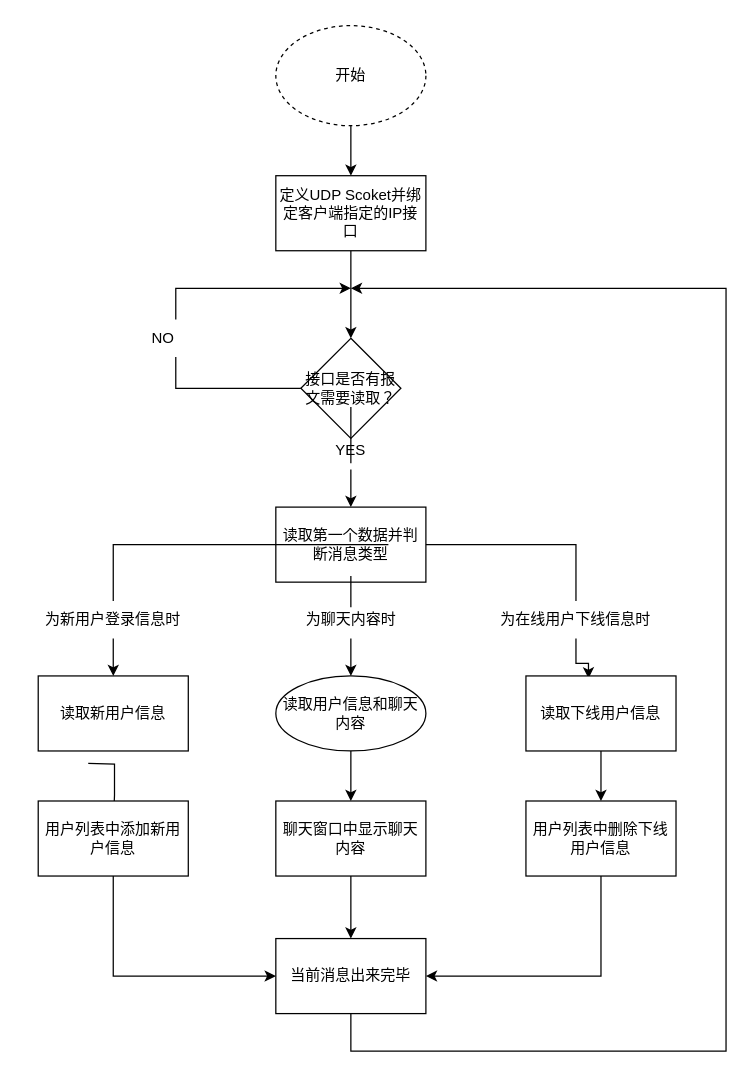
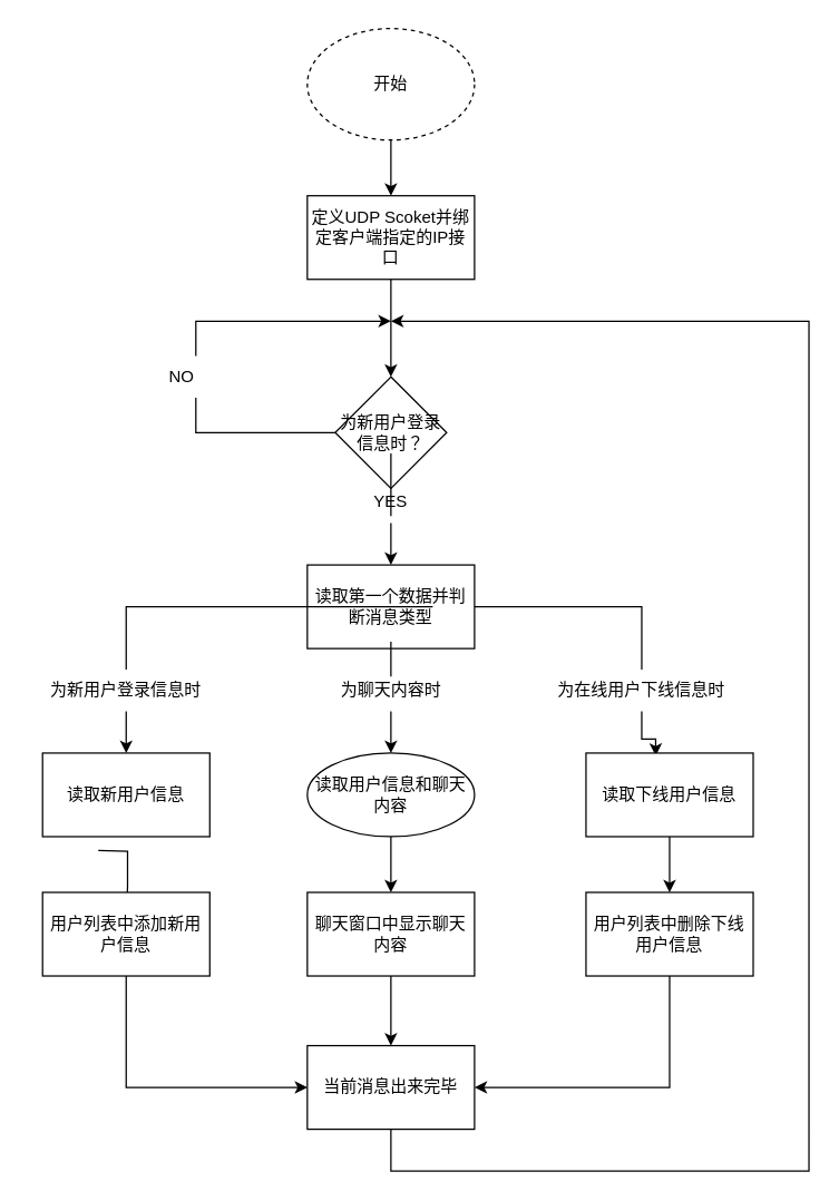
  <mxCell id="0" />
  <mxCell id="1" parent="0" />
  <mxCell id="2" style="edgeStyle=orthogonalEdgeStyle;rounded=0;orthogonalLoop=1;jettySize=auto;html=1;entryX=0.5;entryY=0;entryDx=0;entryDy=0;" parent="1" source="3" target="5" edge="1"><mxGeometry relative="1" as="geometry" /></mxCell>
  <mxCell id="3" value="开始" style="ellipse;whiteSpace=wrap;html=1;dashed=1;" parent="1" vertex="1"><mxGeometry x="220" y="20" width="120" height="80" as="geometry" /></mxCell>
  <mxCell id="4" value="" style="edgeStyle=orthogonalEdgeStyle;rounded=0;orthogonalLoop=1;jettySize=auto;html=1;" parent="1" source="5" target="8" edge="1"><mxGeometry relative="1" as="geometry" /></mxCell>
  <mxCell id="5" value="定义UDP Scoket并绑定客户端指定的IP接口" style="rounded=0;whiteSpace=wrap;html=1;" parent="1" vertex="1"><mxGeometry x="220" y="140" width="120" height="60" as="geometry" /></mxCell>
  <mxCell id="6" style="edgeStyle=orthogonalEdgeStyle;rounded=0;orthogonalLoop=1;jettySize=auto;html=1;startArrow=none;" parent="1" source="33" edge="1"><mxGeometry relative="1" as="geometry"><mxPoint x="280" y="230" as="targetPoint" /><Array as="points"><mxPoint x="140" y="230" /></Array></mxGeometry></mxCell>
  <mxCell id="7" style="edgeStyle=orthogonalEdgeStyle;rounded=0;orthogonalLoop=1;jettySize=auto;html=1;entryX=0.5;entryY=0;entryDx=0;entryDy=0;startArrow=none;" parent="1" source="35" target="12" edge="1"><mxGeometry relative="1" as="geometry" /></mxCell>
- <mxCell id="8" value="接口是否有报文需要读取？" style="rhombus;whiteSpace=wrap;html=1;rounded=0;" parent="1" vertex="1"><mxGeometry x="240" y="270" width="80" height="80" as="geometry" /></mxCell>
+ <mxCell id="8" value="为新用户登录信息时？" style="rhombus;whiteSpace=wrap;html=1;rounded=0;" parent="1" vertex="1"><mxGeometry x="240" y="270" width="80" height="80" as="geometry" /></mxCell>
  <mxCell id="9" value="" style="edgeStyle=orthogonalEdgeStyle;rounded=0;orthogonalLoop=1;jettySize=auto;html=1;startArrow=none;" parent="1" source="27" target="14" edge="1"><mxGeometry relative="1" as="geometry" /></mxCell>
  <mxCell id="10" style="edgeStyle=orthogonalEdgeStyle;rounded=0;orthogonalLoop=1;jettySize=auto;html=1;entryX=0.417;entryY=0.033;entryDx=0;entryDy=0;entryPerimeter=0;startArrow=none;" parent="1" source="29" target="20" edge="1"><mxGeometry relative="1" as="geometry" /></mxCell>
  <mxCell id="11" style="edgeStyle=orthogonalEdgeStyle;rounded=0;orthogonalLoop=1;jettySize=auto;html=1;entryX=0.5;entryY=0;entryDx=0;entryDy=0;startArrow=none;" parent="1" source="31" target="24" edge="1"><mxGeometry relative="1" as="geometry" /></mxCell>
  <mxCell id="12" value="读取第一个数据并判断消息类型" style="whiteSpace=wrap;html=1;rounded=0;" parent="1" vertex="1"><mxGeometry x="220" y="405" width="120" height="60" as="geometry" /></mxCell>
  <mxCell id="13" value="" style="edgeStyle=orthogonalEdgeStyle;rounded=0;orthogonalLoop=1;jettySize=auto;html=1;" parent="1" source="14" target="16" edge="1"><mxGeometry relative="1" as="geometry" /></mxCell>
  <mxCell id="14" value="读取用户信息和聊天内容" style="ellipse;whiteSpace=wrap;html=1;" parent="1" vertex="1"><mxGeometry x="220" y="540" width="120" height="60" as="geometry" /></mxCell>
  <mxCell id="15" value="" style="edgeStyle=orthogonalEdgeStyle;rounded=0;orthogonalLoop=1;jettySize=auto;html=1;" parent="1" source="16" target="18" edge="1"><mxGeometry relative="1" as="geometry" /></mxCell>
  <mxCell id="16" value="聊天窗口中显示聊天内容" style="whiteSpace=wrap;html=1;rounded=0;" parent="1" vertex="1"><mxGeometry x="220" y="640" width="120" height="60" as="geometry" /></mxCell>
  <mxCell id="17" style="edgeStyle=orthogonalEdgeStyle;rounded=0;orthogonalLoop=1;jettySize=auto;html=1;" parent="1" source="18" edge="1"><mxGeometry relative="1" as="geometry"><mxPoint x="280" y="230" as="targetPoint" /><Array as="points"><mxPoint x="280" y="840" /><mxPoint x="580" y="840" /><mxPoint x="580" y="230" /></Array></mxGeometry></mxCell>
  <mxCell id="18" value="当前消息出来完毕" style="whiteSpace=wrap;html=1;rounded=0;" parent="1" vertex="1"><mxGeometry x="220" y="750" width="120" height="60" as="geometry" /></mxCell>
  <mxCell id="19" value="" style="edgeStyle=orthogonalEdgeStyle;rounded=0;orthogonalLoop=1;jettySize=auto;html=1;" parent="1" source="20" target="22" edge="1"><mxGeometry relative="1" as="geometry" /></mxCell>
  <mxCell id="20" value="读取下线用户信息" style="whiteSpace=wrap;html=1;rounded=0;" parent="1" vertex="1"><mxGeometry x="420" y="540" width="120" height="60" as="geometry" /></mxCell>
  <mxCell id="21" style="edgeStyle=orthogonalEdgeStyle;rounded=0;orthogonalLoop=1;jettySize=auto;html=1;entryX=1;entryY=0.5;entryDx=0;entryDy=0;" edge="1" parent="1" source="22" target="18"><mxGeometry relative="1" as="geometry"><mxPoint x="480" y="780" as="targetPoint" /><Array as="points"><mxPoint x="480" y="780" /></Array></mxGeometry></mxCell>
  <mxCell id="22" value="用户列表中删除下线用户信息" style="whiteSpace=wrap;html=1;rounded=0;" parent="1" vertex="1"><mxGeometry x="420" y="640" width="120" height="60" as="geometry" /></mxCell>
  <mxCell id="23" value="" style="edgeStyle=orthogonalEdgeStyle;rounded=0;orthogonalLoop=1;jettySize=auto;html=1;" parent="1" edge="1"><mxGeometry relative="1" as="geometry"><mxPoint x="70" y="610" as="sourcePoint" /><mxPoint x="90" y="660" as="targetPoint" /></mxGeometry></mxCell>
  <mxCell id="24" value="读取新用户信息" style="rounded=0;whiteSpace=wrap;html=1;" parent="1" vertex="1"><mxGeometry x="30" y="540" width="120" height="60" as="geometry" /></mxCell>
  <mxCell id="25" style="edgeStyle=orthogonalEdgeStyle;rounded=0;orthogonalLoop=1;jettySize=auto;html=1;entryX=0;entryY=0.5;entryDx=0;entryDy=0;" parent="1" source="26" target="18" edge="1"><mxGeometry relative="1" as="geometry"><Array as="points"><mxPoint x="90" y="780" /></Array><mxPoint x="310" y="780" as="targetPoint" /></mxGeometry></mxCell>
  <mxCell id="26" value="用户列表中添加新用户信息" style="rounded=0;whiteSpace=wrap;html=1;" parent="1" vertex="1"><mxGeometry x="30" y="640" width="120" height="60" as="geometry" /></mxCell>
  <mxCell id="27" value="为聊天内容时" style="text;html=1;strokeColor=none;fillColor=none;align=center;verticalAlign=middle;whiteSpace=wrap;rounded=0;" parent="1" vertex="1"><mxGeometry x="227.5" y="480" width="105" height="30" as="geometry" /></mxCell>
  <mxCell id="28" value="" style="edgeStyle=orthogonalEdgeStyle;rounded=0;orthogonalLoop=1;jettySize=auto;html=1;endArrow=none;" parent="1" source="12" target="27" edge="1"><mxGeometry relative="1" as="geometry"><mxPoint x="280" y="465" as="sourcePoint" /><mxPoint x="280" y="540" as="targetPoint" /></mxGeometry></mxCell>
  <mxCell id="29" value="为在线用户下线信息时" style="text;html=1;strokeColor=none;fillColor=none;align=center;verticalAlign=middle;whiteSpace=wrap;rounded=0;" parent="1" vertex="1"><mxGeometry x="370" y="480" width="180" height="30" as="geometry" /></mxCell>
  <mxCell id="30" value="" style="edgeStyle=orthogonalEdgeStyle;rounded=0;orthogonalLoop=1;jettySize=auto;html=1;entryX=0.5;entryY=0;entryDx=0;entryDy=0;endArrow=none;" parent="1" source="12" target="29" edge="1"><mxGeometry relative="1" as="geometry"><mxPoint x="340" y="435" as="sourcePoint" /><mxPoint x="450.04" y="541.98" as="targetPoint" /></mxGeometry></mxCell>
  <mxCell id="31" value="为新用户登录信息时" style="text;html=1;strokeColor=none;fillColor=none;align=center;verticalAlign=middle;whiteSpace=wrap;rounded=0;" parent="1" vertex="1"><mxGeometry x="20" y="480" width="140" height="30" as="geometry" /></mxCell>
  <mxCell id="32" value="" style="edgeStyle=orthogonalEdgeStyle;rounded=0;orthogonalLoop=1;jettySize=auto;html=1;entryX=0.5;entryY=0;entryDx=0;entryDy=0;endArrow=none;" parent="1" target="31" edge="1"><mxGeometry relative="1" as="geometry"><mxPoint x="310" y="435" as="sourcePoint" /><mxPoint x="110" y="540" as="targetPoint" /><Array as="points"><mxPoint x="90" y="435" /></Array></mxGeometry></mxCell>
  <mxCell id="33" value="NO" style="text;html=1;strokeColor=none;fillColor=none;align=center;verticalAlign=middle;whiteSpace=wrap;rounded=0;" parent="1" vertex="1"><mxGeometry x="100" y="255" width="60" height="30" as="geometry" /></mxCell>
  <mxCell id="34" value="" style="edgeStyle=orthogonalEdgeStyle;rounded=0;orthogonalLoop=1;jettySize=auto;html=1;endArrow=none;" parent="1" source="8" target="33" edge="1"><mxGeometry relative="1" as="geometry"><mxPoint x="280" y="230" as="targetPoint" /><mxPoint x="240" y="310" as="sourcePoint" /><Array as="points"><mxPoint x="140" y="310" /></Array></mxGeometry></mxCell>
  <mxCell id="35" value="YES" style="text;html=1;strokeColor=none;fillColor=none;align=center;verticalAlign=middle;whiteSpace=wrap;rounded=0;" parent="1" vertex="1"><mxGeometry x="250" y="345" width="60" height="30" as="geometry" /></mxCell>
  <mxCell id="36" value="" style="edgeStyle=orthogonalEdgeStyle;rounded=0;orthogonalLoop=1;jettySize=auto;html=1;entryX=0.5;entryY=0;entryDx=0;entryDy=0;endArrow=none;" parent="1" source="8" target="35" edge="1"><mxGeometry relative="1" as="geometry"><mxPoint x="280" y="350" as="sourcePoint" /><mxPoint x="280" y="405" as="targetPoint" /></mxGeometry></mxCell>
